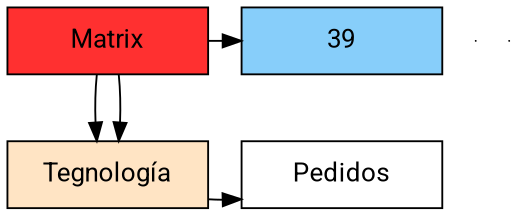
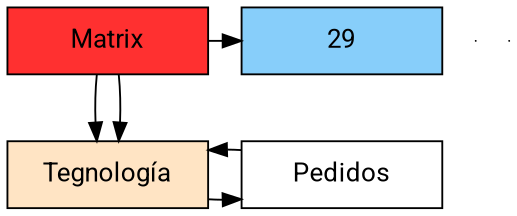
  digraph {
    fontname=Roboto
    node [fontname=Roboto shape=box]
    edge [fontname=Roboto]
    n1 [fillcolor=firebrick1 group=1 label=Matrix style=filled width=1.5]
-   n2 [fillcolor=lightskyblue group=2 label=39 style=filled width=1.5]
+   n2 [fillcolor=lightskyblue group=2 label=29 style=filled width=1.5]
    n3 [fillcolor=bisque1 group=1 label="Tegnología" style=filled width=1.5]
    n4 [group=2 label=Pedidos width=1.5]
    e0 [shape=point width=0]
    e1 [shape=point width=0]
    subgraph sub_1 {
      rank=same
      n1
      n2
    }
    subgraph sub_2 {
      rank=same
      n3
      n4
    }
    n1 -> n2
    n1 -> n3
    n1 -> n3
    n3 -> n4
+   n4 -> n3
  }
